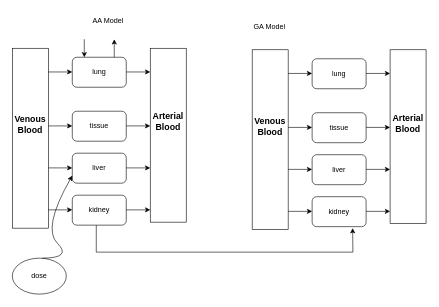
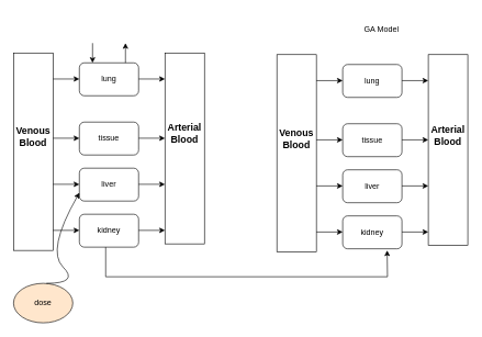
  <mxCell id="0" />
  <mxCell id="1" parent="0" />
  <mxCell id="2" value="lung" style="rounded=1;whiteSpace=wrap;html=1;" vertex="1" parent="1"><mxGeometry x="120" y="95" width="90" height="50" as="geometry" /></mxCell>
  <mxCell id="3" value="tissue" style="rounded=1;whiteSpace=wrap;html=1;" vertex="1" parent="1"><mxGeometry x="120" y="185" width="90" height="50" as="geometry" /></mxCell>
  <mxCell id="4" value="liver" style="rounded=1;whiteSpace=wrap;html=1;" vertex="1" parent="1"><mxGeometry x="120" y="255" width="90" height="50" as="geometry" /></mxCell>
  <mxCell id="5" value="kidney" style="rounded=1;whiteSpace=wrap;html=1;" vertex="1" parent="1"><mxGeometry x="120" y="325" width="90" height="50" as="geometry" /></mxCell>
  <mxCell id="6" value="&#10;&#10;&#10;&lt;p style=&quot;language:nb-NO;margin-top:0pt;margin-bottom:0pt;margin-left:0in;&#10;text-align:center;direction:ltr;unicode-bidi:embed;mso-line-break-override:&#10;none;word-break:normal;punctuation-wrap:hanging&quot;&gt;&lt;span style=&quot;font-size:11.0pt;&#10;font-family:Aptos;mso-ascii-font-family:Aptos;mso-fareast-font-family:+mn-ea;&#10;mso-bidi-font-family:+mn-cs;mso-ascii-theme-font:minor-latin;mso-fareast-theme-font:&#10;minor-fareast;mso-bidi-theme-font:minor-bidi;color:black;mso-color-index:13;&#10;mso-font-kerning:12.0pt;language:en-US;font-weight:bold;mso-style-textfill-type:&#10;solid;mso-style-textfill-fill-themecolor:dark1;mso-style-textfill-fill-color:&#10;black;mso-style-textfill-fill-alpha:100.0%&quot;&gt;Venous Blood&lt;/span&gt;&lt;/p&gt;&#10;&#10;&#10;&#10;&#10;&#10;" style="rounded=0;whiteSpace=wrap;html=1;" vertex="1" parent="1"><mxGeometry x="20" y="80" width="60" height="300" as="geometry" /></mxCell>
  <mxCell id="7" value="&#10;&#10;&#10;&lt;p style=&quot;language:nb-NO;margin-top:0pt;margin-bottom:0pt;margin-left:0in;&#10;text-align:center;direction:ltr;unicode-bidi:embed;mso-line-break-override:&#10;none;word-break:normal;punctuation-wrap:hanging&quot;&gt;&lt;span style=&quot;font-size:11.0pt;&#10;font-family:Aptos;mso-ascii-font-family:Aptos;mso-fareast-font-family:+mn-ea;&#10;mso-bidi-font-family:+mn-cs;mso-ascii-theme-font:minor-latin;mso-fareast-theme-font:&#10;minor-fareast;mso-bidi-theme-font:minor-bidi;color:black;mso-color-index:13;&#10;mso-font-kerning:12.0pt;language:en-US;font-weight:bold;mso-style-textfill-type:&#10;solid;mso-style-textfill-fill-themecolor:dark1;mso-style-textfill-fill-color:&#10;black;mso-style-textfill-fill-alpha:100.0%&quot;&gt;Arterial Blood&lt;/span&gt;&lt;/p&gt;&#10;&#10;&#10;&#10;&#10;&#10;" style="rounded=0;whiteSpace=wrap;html=1;" vertex="1" parent="1"><mxGeometry x="250" y="80" width="60" height="290" as="geometry" /></mxCell>
  <mxCell id="8" value="" style="endArrow=classic;html=1;rounded=0;" edge="1" parent="1"><mxGeometry width="50" height="50" relative="1" as="geometry"><mxPoint x="80" y="119.5" as="sourcePoint" /><mxPoint x="120" y="119.5" as="targetPoint" /></mxGeometry></mxCell>
  <mxCell id="9" value="" style="endArrow=classic;html=1;rounded=0;" edge="1" parent="1"><mxGeometry width="50" height="50" relative="1" as="geometry"><mxPoint x="80" y="209.5" as="sourcePoint" /><mxPoint x="120" y="209.5" as="targetPoint" /></mxGeometry></mxCell>
  <mxCell id="10" value="" style="endArrow=classic;html=1;rounded=0;" edge="1" parent="1"><mxGeometry width="50" height="50" relative="1" as="geometry"><mxPoint x="80" y="279.5" as="sourcePoint" /><mxPoint x="120" y="279.5" as="targetPoint" /></mxGeometry></mxCell>
  <mxCell id="11" value="" style="endArrow=classic;html=1;rounded=0;" edge="1" parent="1"><mxGeometry width="50" height="50" relative="1" as="geometry"><mxPoint x="80" y="349.5" as="sourcePoint" /><mxPoint x="120" y="349.5" as="targetPoint" /></mxGeometry></mxCell>
  <mxCell id="12" value="" style="endArrow=classic;html=1;rounded=0;" edge="1" parent="1"><mxGeometry width="50" height="50" relative="1" as="geometry"><mxPoint x="210" y="119.5" as="sourcePoint" /><mxPoint x="250" y="119.5" as="targetPoint" /></mxGeometry></mxCell>
  <mxCell id="13" value="" style="endArrow=classic;html=1;rounded=0;" edge="1" parent="1"><mxGeometry width="50" height="50" relative="1" as="geometry"><mxPoint x="210" y="209.5" as="sourcePoint" /><mxPoint x="250" y="209.5" as="targetPoint" /></mxGeometry></mxCell>
  <mxCell id="14" value="" style="endArrow=classic;html=1;rounded=0;" edge="1" parent="1"><mxGeometry width="50" height="50" relative="1" as="geometry"><mxPoint x="210" y="349.5" as="sourcePoint" /><mxPoint x="250" y="349.5" as="targetPoint" /></mxGeometry></mxCell>
  <mxCell id="15" value="" style="endArrow=classic;html=1;rounded=0;" edge="1" parent="1"><mxGeometry width="50" height="50" relative="1" as="geometry"><mxPoint x="210" y="279.5" as="sourcePoint" /><mxPoint x="250" y="279.5" as="targetPoint" /></mxGeometry></mxCell>
  <mxCell id="16" value="" style="endArrow=classic;html=1;rounded=0;" edge="1" parent="1"><mxGeometry width="50" height="50" relative="1" as="geometry"><mxPoint x="190" y="95" as="sourcePoint" /><mxPoint x="190" y="65" as="targetPoint" /></mxGeometry></mxCell>
  <mxCell id="17" value="" style="endArrow=classic;html=1;rounded=0;" edge="1" parent="1"><mxGeometry width="50" height="50" relative="1" as="geometry"><mxPoint x="140" y="65" as="sourcePoint" /><mxPoint x="140" y="95" as="targetPoint" /></mxGeometry></mxCell>
  <mxCell id="18" value="lung" style="rounded=1;whiteSpace=wrap;html=1;" vertex="1" parent="1"><mxGeometry x="520" y="97.5" width="90" height="50" as="geometry" /></mxCell>
  <mxCell id="19" value="tissue" style="rounded=1;whiteSpace=wrap;html=1;" vertex="1" parent="1"><mxGeometry x="520" y="187.5" width="90" height="50" as="geometry" /></mxCell>
  <mxCell id="20" value="liver" style="rounded=1;whiteSpace=wrap;html=1;" vertex="1" parent="1"><mxGeometry x="520" y="257.5" width="90" height="50" as="geometry" /></mxCell>
  <mxCell id="21" value="kidney" style="rounded=1;whiteSpace=wrap;html=1;" vertex="1" parent="1"><mxGeometry x="520" y="327.5" width="90" height="50" as="geometry" /></mxCell>
  <mxCell id="22" value="&#10;&#10;&#10;&lt;p style=&quot;language:nb-NO;margin-top:0pt;margin-bottom:0pt;margin-left:0in;&#10;text-align:center;direction:ltr;unicode-bidi:embed;mso-line-break-override:&#10;none;word-break:normal;punctuation-wrap:hanging&quot;&gt;&lt;span style=&quot;font-size:11.0pt;&#10;font-family:Aptos;mso-ascii-font-family:Aptos;mso-fareast-font-family:+mn-ea;&#10;mso-bidi-font-family:+mn-cs;mso-ascii-theme-font:minor-latin;mso-fareast-theme-font:&#10;minor-fareast;mso-bidi-theme-font:minor-bidi;color:black;mso-color-index:13;&#10;mso-font-kerning:12.0pt;language:en-US;font-weight:bold;mso-style-textfill-type:&#10;solid;mso-style-textfill-fill-themecolor:dark1;mso-style-textfill-fill-color:&#10;black;mso-style-textfill-fill-alpha:100.0%&quot;&gt;Venous Blood&lt;/span&gt;&lt;/p&gt;&#10;&#10;&#10;&#10;&#10;&#10;" style="rounded=0;whiteSpace=wrap;html=1;" vertex="1" parent="1"><mxGeometry x="420" y="82.5" width="60" height="300" as="geometry" /></mxCell>
  <mxCell id="23" value="&#10;&#10;&#10;&lt;p style=&quot;language:nb-NO;margin-top:0pt;margin-bottom:0pt;margin-left:0in;&#10;text-align:center;direction:ltr;unicode-bidi:embed;mso-line-break-override:&#10;none;word-break:normal;punctuation-wrap:hanging&quot;&gt;&lt;span style=&quot;font-size:11.0pt;&#10;font-family:Aptos;mso-ascii-font-family:Aptos;mso-fareast-font-family:+mn-ea;&#10;mso-bidi-font-family:+mn-cs;mso-ascii-theme-font:minor-latin;mso-fareast-theme-font:&#10;minor-fareast;mso-bidi-theme-font:minor-bidi;color:black;mso-color-index:13;&#10;mso-font-kerning:12.0pt;language:en-US;font-weight:bold;mso-style-textfill-type:&#10;solid;mso-style-textfill-fill-themecolor:dark1;mso-style-textfill-fill-color:&#10;black;mso-style-textfill-fill-alpha:100.0%&quot;&gt;Arterial Blood&lt;/span&gt;&lt;/p&gt;&#10;&#10;&#10;&#10;&#10;&#10;" style="rounded=0;whiteSpace=wrap;html=1;" vertex="1" parent="1"><mxGeometry x="650" y="82.5" width="60" height="290" as="geometry" /></mxCell>
  <mxCell id="24" value="" style="endArrow=classic;html=1;rounded=0;" edge="1" parent="1"><mxGeometry width="50" height="50" relative="1" as="geometry"><mxPoint x="480" y="122" as="sourcePoint" /><mxPoint x="520" y="122" as="targetPoint" /></mxGeometry></mxCell>
  <mxCell id="25" value="" style="endArrow=classic;html=1;rounded=0;" edge="1" parent="1"><mxGeometry width="50" height="50" relative="1" as="geometry"><mxPoint x="480" y="212" as="sourcePoint" /><mxPoint x="520" y="212" as="targetPoint" /></mxGeometry></mxCell>
  <mxCell id="26" value="" style="endArrow=classic;html=1;rounded=0;" edge="1" parent="1"><mxGeometry width="50" height="50" relative="1" as="geometry"><mxPoint x="480" y="282" as="sourcePoint" /><mxPoint x="520" y="282" as="targetPoint" /></mxGeometry></mxCell>
  <mxCell id="27" value="" style="endArrow=classic;html=1;rounded=0;" edge="1" parent="1"><mxGeometry width="50" height="50" relative="1" as="geometry"><mxPoint x="480" y="352" as="sourcePoint" /><mxPoint x="520" y="352" as="targetPoint" /></mxGeometry></mxCell>
  <mxCell id="28" value="" style="endArrow=classic;html=1;rounded=0;" edge="1" parent="1"><mxGeometry width="50" height="50" relative="1" as="geometry"><mxPoint x="610" y="122" as="sourcePoint" /><mxPoint x="650" y="122" as="targetPoint" /></mxGeometry></mxCell>
  <mxCell id="29" value="" style="endArrow=classic;html=1;rounded=0;" edge="1" parent="1"><mxGeometry width="50" height="50" relative="1" as="geometry"><mxPoint x="610" y="212" as="sourcePoint" /><mxPoint x="650" y="212" as="targetPoint" /></mxGeometry></mxCell>
  <mxCell id="30" value="" style="endArrow=classic;html=1;rounded=0;" edge="1" parent="1"><mxGeometry width="50" height="50" relative="1" as="geometry"><mxPoint x="610" y="352" as="sourcePoint" /><mxPoint x="650" y="352" as="targetPoint" /></mxGeometry></mxCell>
  <mxCell id="31" value="" style="endArrow=classic;html=1;rounded=0;" edge="1" parent="1"><mxGeometry width="50" height="50" relative="1" as="geometry"><mxPoint x="610" y="282" as="sourcePoint" /><mxPoint x="650" y="282" as="targetPoint" /></mxGeometry></mxCell>
- <mxCell id="32" value="AA Model" style="text;strokeColor=none;align=center;fillColor=none;html=1;verticalAlign=middle;whiteSpace=wrap;rounded=0;" vertex="1" parent="1"><mxGeometry x="150" y="20" width="60" height="30" as="geometry" /></mxCell>
- <mxCell id="33" value="GA Model" style="text;strokeColor=none;align=center;fillColor=none;html=1;verticalAlign=middle;whiteSpace=wrap;rounded=0;" vertex="1" parent="1"><mxGeometry x="419" y="30" width="60" height="30" as="geometry" /></mxCell>
- <mxCell id="34" value="dose" style="ellipse;whiteSpace=wrap;html=1;" vertex="1" parent="1"><mxGeometry x="20" y="430" width="90" height="60" as="geometry" /></mxCell>
+ <mxCell id="33" value="GA Model" style="text;strokeColor=none;align=center;fillColor=none;html=1;verticalAlign=middle;whiteSpace=wrap;rounded=0;" vertex="1" parent="1"><mxGeometry x="549" y="30" width="60" height="30" as="geometry" /></mxCell>
+ <mxCell id="34" value="dose" style="ellipse;whiteSpace=wrap;html=1;fillColor=#ffe6cc;" vertex="1" parent="1"><mxGeometry x="20" y="430" width="90" height="60" as="geometry" /></mxCell>
  <mxCell id="35" value="" style="curved=1;endArrow=classic;html=1;rounded=0;entryX=0;entryY=0.75;entryDx=0;entryDy=0;" edge="1" parent="1" target="4"><mxGeometry width="50" height="50" relative="1" as="geometry"><mxPoint x="70" y="430" as="sourcePoint" /><mxPoint x="120" y="380" as="targetPoint" /><Array as="points"><mxPoint x="120" y="430" /><mxPoint x="70" y="380" /></Array></mxGeometry></mxCell>
  <mxCell id="36" value="" style="endArrow=classic;html=1;rounded=0;exitX=0.25;exitY=1;exitDx=0;exitDy=0;" edge="1" parent="1"><mxGeometry width="50" height="50" relative="1" as="geometry"><mxPoint x="160" y="375" as="sourcePoint" /><mxPoint x="587.5" y="380" as="targetPoint" /><Array as="points"><mxPoint x="160" y="420" /><mxPoint x="588" y="420" /></Array></mxGeometry></mxCell>
